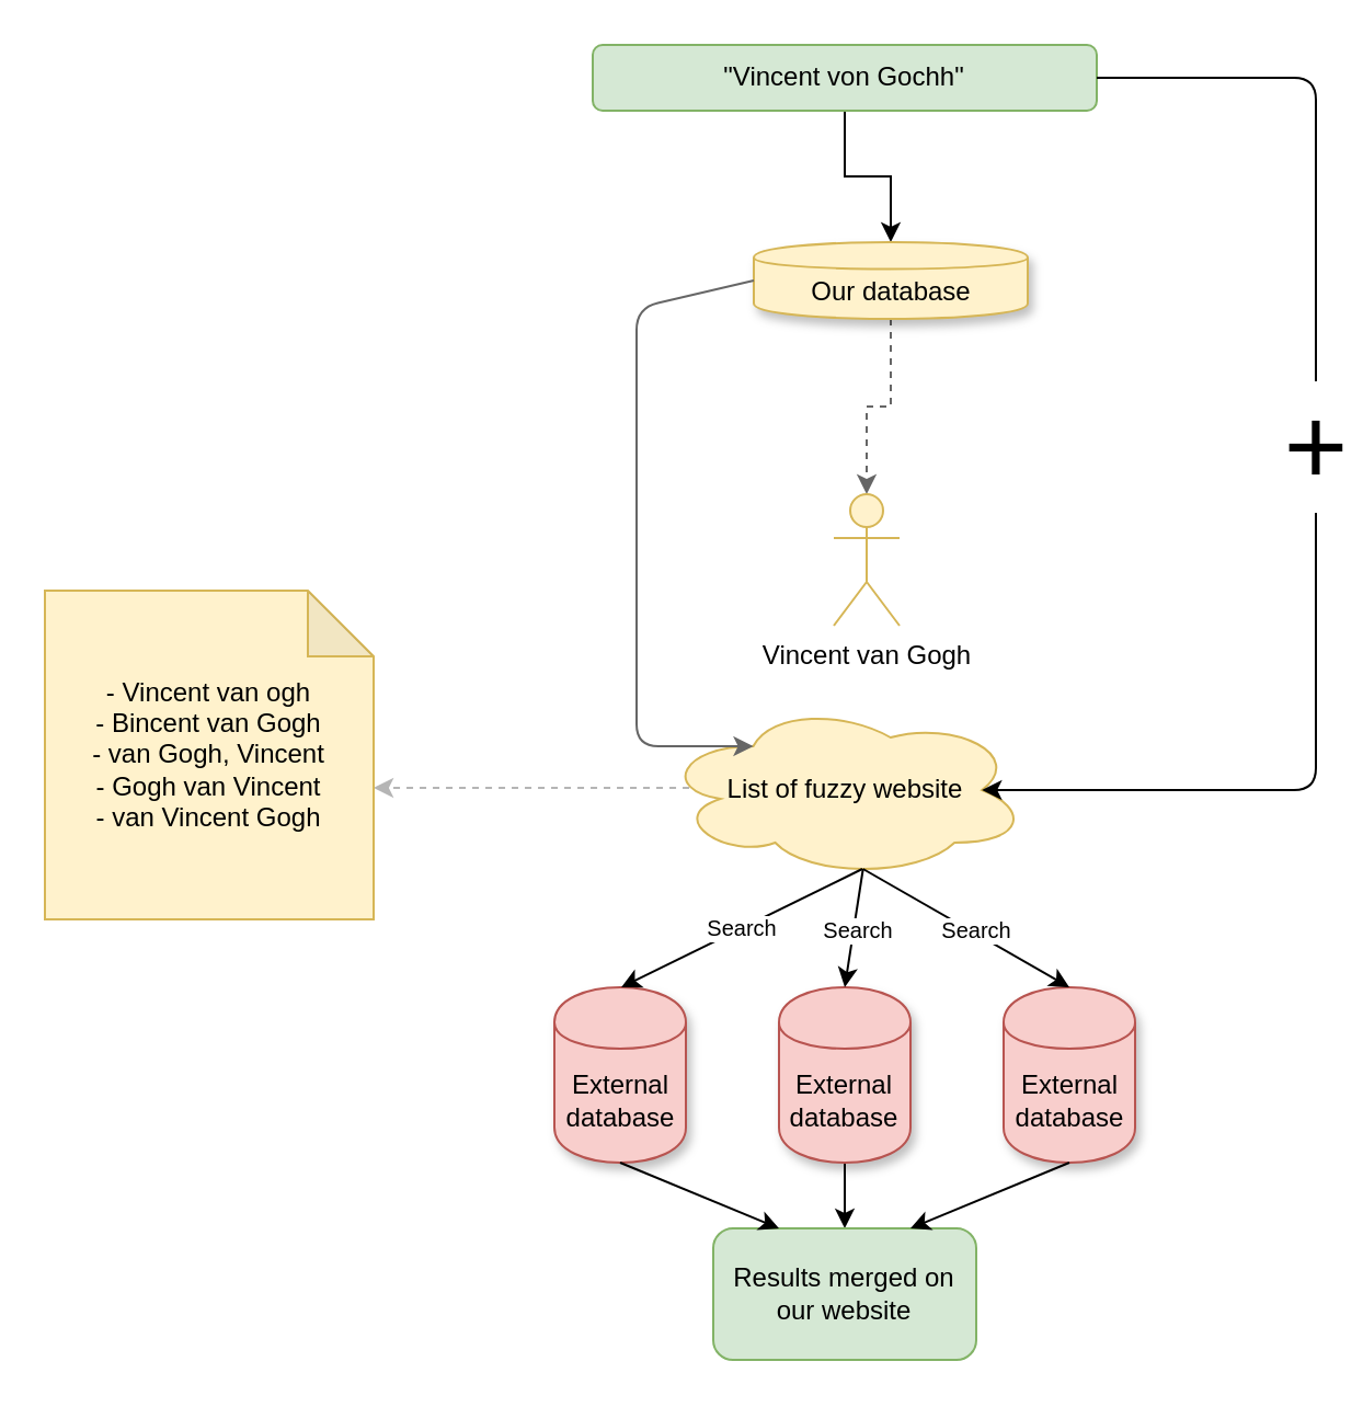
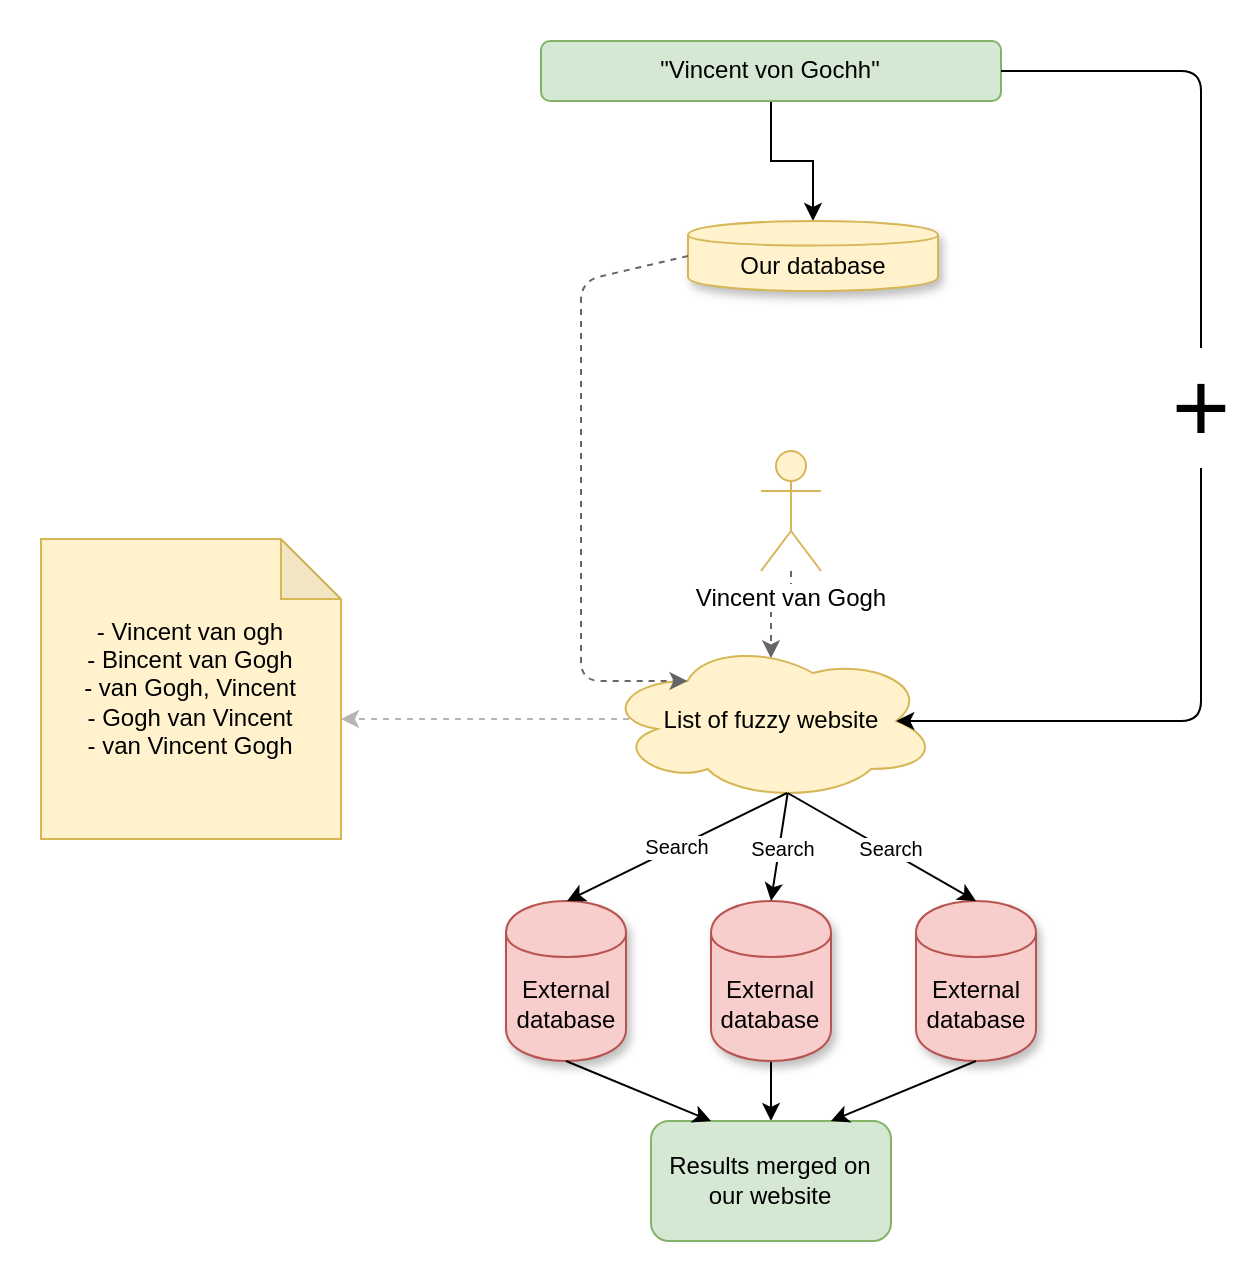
  <mxCell id="0" />
  <mxCell id="1" parent="0" />
  <mxCell id="2" value="" style="edgeStyle=orthogonalEdgeStyle;rounded=0;orthogonalLoop=1;jettySize=auto;html=1;" edge="1" parent="1" source="3" target="5"><mxGeometry relative="1" as="geometry" /></mxCell>
  <mxCell id="3" value="&quot;Vincent von Gochh&quot;" style="rounded=1;whiteSpace=wrap;html=1;glass=0;shadow=0;fillColor=#d5e8d4;strokeColor=#82b366;" vertex="1" parent="1"><mxGeometry x="270" y="20" width="230" height="30" as="geometry" /></mxCell>
- <mxCell id="4" value="" style="edgeStyle=orthogonalEdgeStyle;rounded=0;orthogonalLoop=1;jettySize=auto;html=1;dashed=1;fillColor=#f5f5f5;strokeColor=#666666;" edge="1" parent="1" source="5" target="7"><mxGeometry relative="1" as="geometry" /></mxCell>
  <mxCell id="5" value="Our database" style="shape=cylinder;whiteSpace=wrap;html=1;boundedLbl=1;backgroundOutline=1;shadow=1;fillColor=#fff2cc;strokeColor=#d6b656;" vertex="1" parent="1"><mxGeometry x="343.5" y="110" width="125" height="35" as="geometry" /></mxCell>
+ <mxCell id="6" value="" style="edgeStyle=orthogonalEdgeStyle;rounded=0;orthogonalLoop=1;jettySize=auto;html=1;entryX=0.5;entryY=0.108;entryDx=0;entryDy=0;entryPerimeter=0;dashed=1;fillColor=#f5f5f5;strokeColor=#666666;" edge="1" parent="1" source="7" target="9"><mxGeometry relative="1" as="geometry" /></mxCell>
  <mxCell id="7" value="Vincent van Gogh" style="shape=umlActor;verticalLabelPosition=bottom;labelBackgroundColor=#ffffff;verticalAlign=top;html=1;outlineConnect=0;shadow=0;fillColor=#fff2cc;strokeColor=#d6b656;" vertex="1" parent="1"><mxGeometry x="380" y="225" width="30" height="60" as="geometry" /></mxCell>
  <mxCell id="8" value="" style="edgeStyle=orthogonalEdgeStyle;rounded=0;orthogonalLoop=1;jettySize=auto;html=1;exitX=0.075;exitY=0.488;exitDx=0;exitDy=0;exitPerimeter=0;entryX=0;entryY=0;entryDx=150;entryDy=90;entryPerimeter=0;dashed=1;strokeColor=#B5B5B5;" edge="1" parent="1" source="9" target="24"><mxGeometry relative="1" as="geometry"><mxPoint x="221.5" y="360" as="targetPoint" /></mxGeometry></mxCell>
  <mxCell id="9" value="List of fuzzy website" style="ellipse;shape=cloud;whiteSpace=wrap;html=1;fillColor=#fff2cc;strokeColor=#d6b656;" vertex="1" parent="1"><mxGeometry x="301.5" y="320" width="167" height="80" as="geometry" /></mxCell>
  <mxCell id="10" value="External database" style="shape=cylinder;whiteSpace=wrap;html=1;boundedLbl=1;backgroundOutline=1;shadow=1;fillColor=#f8cecc;strokeColor=#b85450;" vertex="1" parent="1"><mxGeometry x="252.5" y="450" width="60" height="80" as="geometry" /></mxCell>
  <mxCell id="11" value="" style="edgeStyle=orthogonalEdgeStyle;rounded=0;orthogonalLoop=1;jettySize=auto;html=1;" edge="1" parent="1" source="12" target="20"><mxGeometry relative="1" as="geometry" /></mxCell>
  <mxCell id="12" value="&lt;span&gt;External database&lt;/span&gt;" style="shape=cylinder;whiteSpace=wrap;html=1;boundedLbl=1;backgroundOutline=1;shadow=1;fillColor=#f8cecc;strokeColor=#b85450;" vertex="1" parent="1"><mxGeometry x="355" y="450" width="60" height="80" as="geometry" /></mxCell>
  <mxCell id="13" value="&lt;span&gt;External database&lt;/span&gt;" style="shape=cylinder;whiteSpace=wrap;html=1;boundedLbl=1;backgroundOutline=1;shadow=1;fillColor=#f8cecc;strokeColor=#b85450;" vertex="1" parent="1"><mxGeometry x="457.5" y="450" width="60" height="80" as="geometry" /></mxCell>
  <mxCell id="14" value="Search" style="endArrow=classic;html=1;exitX=0.55;exitY=0.95;exitDx=0;exitDy=0;exitPerimeter=0;entryX=0.5;entryY=0;entryDx=0;entryDy=0;fontSize=10;" edge="1" parent="1"><mxGeometry width="50" height="50" relative="1" as="geometry"><mxPoint x="393" y="396" as="sourcePoint" /><mxPoint x="283" y="450" as="targetPoint" /></mxGeometry></mxCell>
  <mxCell id="15" value="" style="endArrow=classic;html=1;exitX=0.55;exitY=0.95;exitDx=0;exitDy=0;exitPerimeter=0;entryX=0.5;entryY=0;entryDx=0;entryDy=0;" edge="1" parent="1" source="9" target="12"><mxGeometry width="50" height="50" relative="1" as="geometry"><mxPoint x="350" y="530" as="sourcePoint" /><mxPoint x="400" y="480" as="targetPoint" /></mxGeometry></mxCell>
  <mxCell id="16" value="&lt;span style=&quot;font-size: 10px;&quot;&gt;Search&lt;/span&gt;" style="text;html=1;resizable=0;points=[];align=center;verticalAlign=middle;labelBackgroundColor=#ffffff;fontSize=10;" vertex="1" connectable="0" parent="15"><mxGeometry x="-0.119" y="2" relative="1" as="geometry"><mxPoint x="-1.5" y="3" as="offset" /></mxGeometry></mxCell>
  <mxCell id="17" value="" style="endArrow=classic;html=1;exitX=0.55;exitY=0.95;exitDx=0;exitDy=0;exitPerimeter=0;entryX=0.5;entryY=0;entryDx=0;entryDy=0;" edge="1" parent="1" source="9" target="13"><mxGeometry width="50" height="50" relative="1" as="geometry"><mxPoint x="390" y="460" as="sourcePoint" /><mxPoint x="600" y="390" as="targetPoint" /></mxGeometry></mxCell>
  <mxCell id="18" value="&lt;span style=&quot;font-size: 10px;&quot;&gt;Search&lt;/span&gt;" style="text;html=1;resizable=0;points=[];align=center;verticalAlign=middle;labelBackgroundColor=#ffffff;fontSize=10;" vertex="1" connectable="0" parent="17"><mxGeometry x="0.065" y="1" relative="1" as="geometry"><mxPoint as="offset" /></mxGeometry></mxCell>
  <mxCell id="19" value="&lt;font style=&quot;font-size: 50px&quot;&gt;+&lt;/font&gt;" style="endArrow=classic;html=1;exitX=1;exitY=0.5;exitDx=0;exitDy=0;entryX=0.875;entryY=0.5;entryDx=0;entryDy=0;entryPerimeter=0;" edge="1" parent="1" source="3" target="9"><mxGeometry x="-0.07" width="50" height="50" relative="1" as="geometry"><mxPoint x="517.5" y="50" as="sourcePoint" /><mxPoint x="567.5" y="0" as="targetPoint" /><Array as="points"><mxPoint x="600" y="35" /><mxPoint x="600" y="360" /></Array><mxPoint as="offset" /></mxGeometry></mxCell>
  <mxCell id="20" value="Results merged on our website" style="rounded=1;whiteSpace=wrap;html=1;fillColor=#d5e8d4;strokeColor=#82b366;" vertex="1" parent="1"><mxGeometry x="325" y="560" width="120" height="60" as="geometry" /></mxCell>
  <mxCell id="21" value="" style="endArrow=classic;html=1;exitX=0.5;exitY=1;exitDx=0;exitDy=0;entryX=0.25;entryY=0;entryDx=0;entryDy=0;" edge="1" parent="1" source="10" target="20"><mxGeometry width="50" height="50" relative="1" as="geometry"><mxPoint x="250" y="680" as="sourcePoint" /><mxPoint x="300" y="630" as="targetPoint" /></mxGeometry></mxCell>
  <mxCell id="22" value="" style="endArrow=classic;html=1;exitX=0.5;exitY=1;exitDx=0;exitDy=0;entryX=0.75;entryY=0;entryDx=0;entryDy=0;" edge="1" parent="1" source="13" target="20"><mxGeometry width="50" height="50" relative="1" as="geometry"><mxPoint x="530" y="780" as="sourcePoint" /><mxPoint x="580" y="730" as="targetPoint" /></mxGeometry></mxCell>
- <mxCell id="23" value="" style="endArrow=classic;html=1;exitX=0;exitY=0.5;exitDx=0;exitDy=0;entryX=0.25;entryY=0.25;entryDx=0;entryDy=0;entryPerimeter=0;fillColor=#f5f5f5;strokeColor=#666666;dashed=0;" edge="1" parent="1" source="5" target="9"><mxGeometry width="50" height="50" relative="1" as="geometry"><mxPoint x="110" y="300" as="sourcePoint" /><mxPoint x="160" y="250" as="targetPoint" /><Array as="points"><mxPoint x="290" y="140" /><mxPoint x="290" y="340" /></Array></mxGeometry></mxCell>
+ <mxCell id="23" value="" style="endArrow=classic;html=1;exitX=0;exitY=0.5;exitDx=0;exitDy=0;entryX=0.25;entryY=0.25;entryDx=0;entryDy=0;entryPerimeter=0;fillColor=#f5f5f5;strokeColor=#666666;dashed=1;" edge="1" parent="1" source="5" target="9"><mxGeometry width="50" height="50" relative="1" as="geometry"><mxPoint x="110" y="300" as="sourcePoint" /><mxPoint x="160" y="250" as="targetPoint" /><Array as="points"><mxPoint x="290" y="140" /><mxPoint x="290" y="340" /></Array></mxGeometry></mxCell>
  <mxCell id="24" value="- Vincent van ogh&lt;br&gt;- Bincent van Gogh&lt;br&gt;- van Gogh, Vincent&lt;br&gt;- Gogh van Vincent&lt;br&gt;- van Vincent Gogh&lt;br&gt;" style="shape=note;whiteSpace=wrap;html=1;backgroundOutline=1;darkOpacity=0.05;fillColor=#fff2cc;strokeColor=#d6b656;" vertex="1" parent="1"><mxGeometry x="20" y="269" width="150" height="150" as="geometry" /></mxCell>
